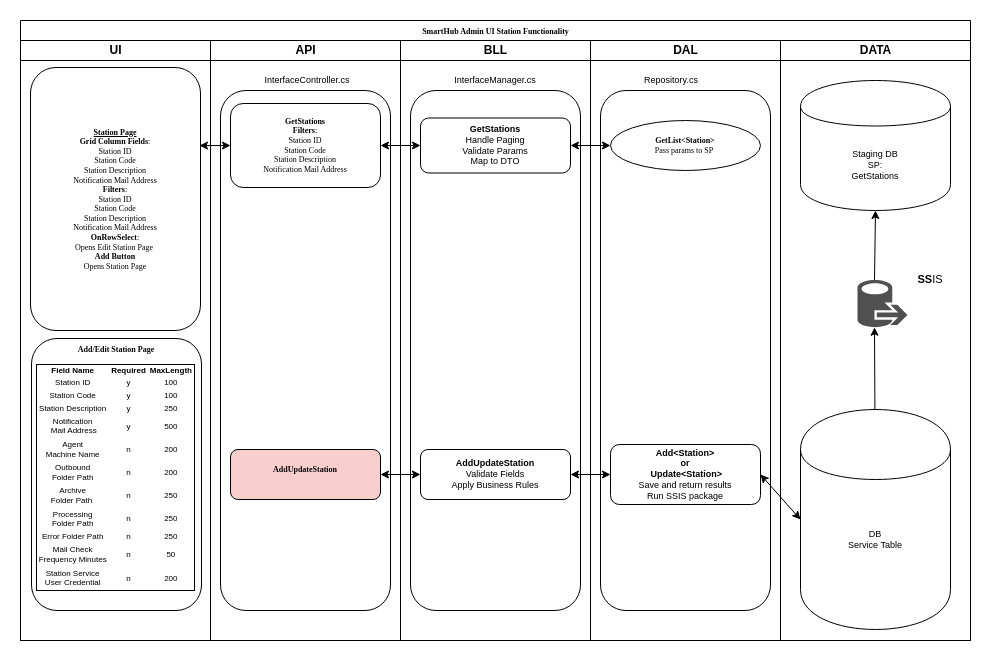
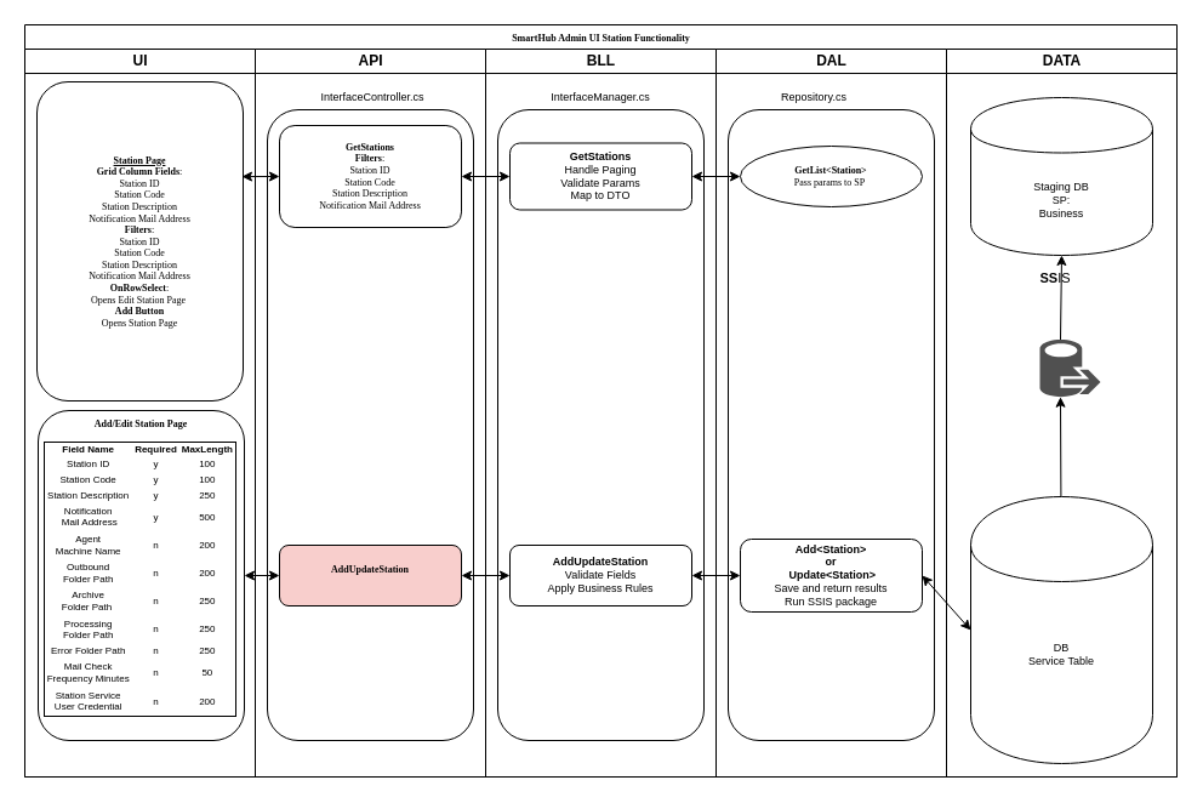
  <mxCell id="0" />
  <mxCell id="1" parent="0" />
  <mxCell id="2" value="SmartHub Admin UI Station Functionality" style="swimlane;html=1;childLayout=stackLayout;startSize=20;rounded=0;shadow=0;labelBackgroundColor=none;strokeColor=#000000;strokeWidth=1;fillColor=#ffffff;fontFamily=Verdana;fontSize=8;fontColor=#000000;align=center;verticalAlign=top;" parent="1" vertex="1"><mxGeometry x="20" y="20" width="950" height="620" as="geometry" /></mxCell>
  <mxCell id="3" value="UI" style="swimlane;html=1;startSize=20;" parent="2" vertex="1"><mxGeometry y="20" width="190" height="600" as="geometry" /></mxCell>
  <mxCell id="4" value="&lt;b&gt;&lt;u&gt;Station Page&lt;br&gt;&lt;/u&gt;Grid Column Fields&lt;/b&gt;:&lt;br&gt;Station ID&lt;br&gt;Station Code&lt;br&gt;Station Description&lt;br&gt;Notification Mail Address&lt;br&gt;&lt;b&gt;Filters&lt;/b&gt;:&lt;br&gt;Station ID&lt;br&gt;Station Code&lt;br&gt;Station Description&lt;br&gt;Notification Mail Address&lt;br&gt;&lt;b&gt;OnRowSelect&lt;/b&gt;:&lt;br&gt;Opens Edit Station Page&amp;nbsp;&lt;br&gt;&lt;b&gt;Add Button&lt;/b&gt;&lt;br&gt;Opens Station Page" style="rounded=1;whiteSpace=wrap;html=1;shadow=0;labelBackgroundColor=none;strokeColor=#000000;strokeWidth=1;fillColor=#ffffff;fontFamily=Verdana;fontSize=8;fontColor=#000000;align=center;" parent="3" vertex="1"><mxGeometry x="10" y="27" width="170" height="263" as="geometry" /></mxCell>
  <mxCell id="5" value="&lt;b&gt;Add/Edit Station Page&lt;/b&gt;&lt;br&gt;&lt;br&gt;&lt;br&gt;&lt;br&gt;&lt;br&gt;&lt;br&gt;&lt;br&gt;&lt;br&gt;&lt;br&gt;&lt;br&gt;&lt;br&gt;&lt;br&gt;&lt;br&gt;&lt;br&gt;&lt;br&gt;&lt;br&gt;&lt;br&gt;&lt;br&gt;&lt;br&gt;&lt;br&gt;&lt;br&gt;&lt;br&gt;&lt;br&gt;&lt;br&gt;" style="rounded=1;whiteSpace=wrap;html=1;shadow=0;labelBackgroundColor=none;strokeColor=#000000;strokeWidth=1;fillColor=#ffffff;fontFamily=Verdana;fontSize=8;fontColor=#000000;align=center;verticalAlign=top;" parent="3" vertex="1"><mxGeometry x="11" y="298" width="170" height="272" as="geometry" /></mxCell>
  <mxCell id="6" value="&lt;table border=&quot;0&quot; width=&quot;100%&quot; style=&quot;width: 100% ; height: 100% ; border-collapse: collapse&quot;&gt;&lt;tbody&gt;&lt;tr&gt;&lt;td&gt;&lt;b&gt;Field Name&lt;/b&gt;&lt;/td&gt;&lt;td&gt;&lt;b&gt;Required&lt;/b&gt;&lt;/td&gt;&lt;td&gt;&lt;b&gt;MaxLength&lt;/b&gt;&lt;/td&gt;&lt;/tr&gt;&lt;tr&gt;&lt;td&gt;Station ID&lt;/td&gt;&lt;td&gt;y&lt;/td&gt;&lt;td&gt;100&lt;/td&gt;&lt;/tr&gt;&lt;tr&gt;&lt;td&gt;Station Code&lt;/td&gt;&lt;td&gt;y&lt;/td&gt;&lt;td&gt;100&lt;/td&gt;&lt;/tr&gt;&lt;tr&gt;&lt;td&gt;Station Description&lt;/td&gt;&lt;td&gt;y&lt;/td&gt;&lt;td&gt;250&lt;/td&gt;&lt;/tr&gt;&lt;tr&gt;&lt;td&gt;Notification&lt;br&gt;&amp;nbsp;Mail Address&lt;/td&gt;&lt;td&gt;y&lt;/td&gt;&lt;td&gt;500&lt;/td&gt;&lt;/tr&gt;&lt;tr&gt;&lt;td&gt;Agent &lt;br&gt;Machine Name&lt;/td&gt;&lt;td&gt;n&lt;/td&gt;&lt;td&gt;200&lt;/td&gt;&lt;/tr&gt;&lt;tr&gt;&lt;td&gt;Outbound&lt;br&gt;Folder Path&lt;/td&gt;&lt;td&gt;n&lt;/td&gt;&lt;td&gt;200&lt;/td&gt;&lt;/tr&gt;&lt;tr&gt;&lt;td&gt;Archive&lt;br&gt;Folder Path&amp;nbsp;&lt;/td&gt;&lt;td&gt;n&lt;/td&gt;&lt;td&gt;250&lt;/td&gt;&lt;/tr&gt;&lt;tr&gt;&lt;td&gt;Processing&lt;br&gt;Folder Path&lt;/td&gt;&lt;td&gt;n&lt;/td&gt;&lt;td&gt;250&lt;/td&gt;&lt;/tr&gt;&lt;tr&gt;&lt;td&gt;Error Folder Path&lt;/td&gt;&lt;td&gt;n&lt;/td&gt;&lt;td&gt;250&lt;/td&gt;&lt;/tr&gt;&lt;tr&gt;&lt;td&gt;Mail Check&lt;br&gt;Frequency Minutes&lt;/td&gt;&lt;td&gt;n&lt;/td&gt;&lt;td&gt;50&lt;/td&gt;&lt;/tr&gt;&lt;tr&gt;&lt;td&gt;Station Service&lt;br&gt;User Credential&lt;/td&gt;&lt;td&gt;n&lt;/td&gt;&lt;td&gt;200&lt;/td&gt;&lt;/tr&gt;&lt;/tbody&gt;&lt;/table&gt;" style="text;html=1;strokeColor=#000000;fillColor=none;overflow=fill;fontSize=8;align=center;strokeWidth=1;" parent="3" vertex="1"><mxGeometry x="16" y="324" width="158" height="226" as="geometry" /></mxCell>
  <mxCell id="7" value="API" style="swimlane;html=1;startSize=20;" parent="2" vertex="1"><mxGeometry x="190" y="20" width="190" height="600" as="geometry" /></mxCell>
  <mxCell id="8" value="" style="rounded=1;whiteSpace=wrap;html=1;fontSize=9;align=center;" parent="7" vertex="1"><mxGeometry x="10" y="50" width="170" height="520" as="geometry" /></mxCell>
  <mxCell id="9" value="&lt;b&gt;GetStations&lt;br&gt;Filters&lt;/b&gt;:&lt;br&gt;Station ID&lt;br&gt;Station Code&lt;br&gt;Station Description&lt;br&gt;Notification Mail Address" style="rounded=1;whiteSpace=wrap;html=1;shadow=0;labelBackgroundColor=none;strokeColor=#000000;strokeWidth=1;fillColor=#ffffff;fontFamily=Verdana;fontSize=8;fontColor=#000000;align=center;" parent="7" vertex="1"><mxGeometry x="20" y="63" width="150" height="84" as="geometry" /></mxCell>
  <mxCell id="10" value="&lt;b&gt;AddUpdateStation&lt;br&gt;&amp;nbsp;&lt;/b&gt;" style="rounded=1;whiteSpace=wrap;html=1;shadow=0;labelBackgroundColor=none;strokeColor=#000000;strokeWidth=1;fillColor=#f8cecc;fontFamily=Verdana;fontSize=8;fontColor=#000000;align=center;verticalAlign=middle;" parent="7" vertex="1"><mxGeometry x="20" y="409" width="150" height="50" as="geometry" /></mxCell>
  <mxCell id="11" value="InterfaceController.cs" style="text;html=1;strokeColor=none;fillColor=none;align=center;verticalAlign=middle;whiteSpace=wrap;rounded=0;fontSize=9;" parent="7" vertex="1"><mxGeometry x="77" y="30" width="40" height="20" as="geometry" /></mxCell>
  <mxCell id="12" value="BLL" style="swimlane;html=1;startSize=20;" parent="2" vertex="1"><mxGeometry x="380" y="20" width="190" height="600" as="geometry" /></mxCell>
  <mxCell id="13" value="" style="rounded=1;whiteSpace=wrap;html=1;shadow=0;labelBackgroundColor=none;strokeColor=#000000;strokeWidth=1;fillColor=#ffffff;fontFamily=Verdana;fontSize=8;fontColor=#000000;align=center;" parent="12" vertex="1"><mxGeometry x="10" y="50" width="170" height="520" as="geometry" /></mxCell>
  <mxCell id="14" value="InterfaceManager.cs" style="text;html=1;strokeColor=none;fillColor=none;align=center;verticalAlign=middle;whiteSpace=wrap;rounded=0;fontSize=9;" parent="12" vertex="1"><mxGeometry x="75" y="30" width="40" height="20" as="geometry" /></mxCell>
  <mxCell id="15" value="&lt;b&gt;GetStations&lt;/b&gt;&lt;br&gt;Handle Paging&lt;br&gt;Validate Params&lt;br&gt;Map to DTO" style="rounded=1;whiteSpace=wrap;html=1;fontSize=9;align=center;" parent="12" vertex="1"><mxGeometry x="20" y="77.5" width="150" height="55" as="geometry" /></mxCell>
  <mxCell id="16" value="&lt;b&gt;AddUpdateStation&lt;/b&gt;&lt;br&gt;Validate Fields&lt;br&gt;Apply Business Rules" style="rounded=1;whiteSpace=wrap;html=1;fontSize=9;align=center;" parent="12" vertex="1"><mxGeometry x="20" y="409" width="150" height="50" as="geometry" /></mxCell>
  <mxCell id="17" value="DAL" style="swimlane;html=1;startSize=20;" parent="2" vertex="1"><mxGeometry x="570" y="20" width="190" height="600" as="geometry" /></mxCell>
  <mxCell id="18" value="" style="rounded=1;whiteSpace=wrap;html=1;fontSize=9;align=center;" parent="17" vertex="1"><mxGeometry x="10" y="50" width="170" height="520" as="geometry" /></mxCell>
  <mxCell id="19" value="&lt;b&gt;GetList&amp;lt;Station&amp;gt;&lt;br&gt;&lt;/b&gt;Pass params to SP&amp;nbsp;" style="ellipse;whiteSpace=wrap;html=1;shadow=0;labelBackgroundColor=none;strokeColor=#000000;strokeWidth=1;fillColor=#ffffff;fontFamily=Verdana;fontSize=8;fontColor=#000000;align=center;" parent="17" vertex="1"><mxGeometry x="20" y="80" width="150" height="50" as="geometry" /></mxCell>
  <mxCell id="20" value="&lt;b&gt;Add&amp;lt;Station&amp;gt; &lt;br&gt;or&lt;br&gt;&amp;nbsp;Update&amp;lt;Station&amp;gt;&lt;br&gt;&lt;/b&gt;Save and return results&lt;br&gt;Run SSIS package" style="rounded=1;whiteSpace=wrap;html=1;fontSize=9;align=center;" parent="17" vertex="1"><mxGeometry x="20" y="404" width="150" height="60" as="geometry" /></mxCell>
  <mxCell id="21" value="Repository.cs" style="text;html=1;strokeColor=none;fillColor=none;align=center;verticalAlign=middle;whiteSpace=wrap;rounded=0;fontSize=9;" parent="17" vertex="1"><mxGeometry x="61" y="30" width="40" height="20" as="geometry" /></mxCell>
  <mxCell id="22" value="" style="endArrow=classic;startArrow=classic;html=1;fontSize=9;entryX=0;entryY=0.5;entryDx=0;entryDy=0;exitX=0.994;exitY=0.297;exitDx=0;exitDy=0;exitPerimeter=0;" parent="2" source="4" target="9" edge="1"><mxGeometry width="50" height="50" relative="1" as="geometry"><mxPoint y="820" as="sourcePoint" /><mxPoint x="50" y="770" as="targetPoint" /></mxGeometry></mxCell>
  <mxCell id="23" value="" style="endArrow=classic;startArrow=classic;html=1;fontSize=9;exitX=1;exitY=0.5;exitDx=0;exitDy=0;entryX=0;entryY=0.5;entryDx=0;entryDy=0;" parent="2" source="10" target="16" edge="1"><mxGeometry width="50" height="50" relative="1" as="geometry"><mxPoint y="820" as="sourcePoint" /><mxPoint x="400" y="457" as="targetPoint" /></mxGeometry></mxCell>
  <mxCell id="24" value="" style="endArrow=classic;startArrow=classic;html=1;fontSize=9;exitX=1;exitY=0.5;exitDx=0;exitDy=0;entryX=0;entryY=0.5;entryDx=0;entryDy=0;" parent="2" source="16" target="20" edge="1"><mxGeometry width="50" height="50" relative="1" as="geometry"><mxPoint y="820" as="sourcePoint" /><mxPoint x="592" y="458" as="targetPoint" /></mxGeometry></mxCell>
+ <mxCell id="25" value="" style="endArrow=classic;startArrow=classic;html=1;fontSize=8;entryX=0;entryY=0.5;entryDx=0;entryDy=0;exitX=1;exitY=0.5;exitDx=0;exitDy=0;" parent="2" source="5" target="10" edge="1"><mxGeometry width="50" height="50" relative="1" as="geometry"><mxPoint y="650" as="sourcePoint" /><mxPoint x="50" y="600" as="targetPoint" /></mxGeometry></mxCell>
  <mxCell id="26" value="DATA" style="swimlane;html=1;startSize=20;align=center;" parent="2" vertex="1"><mxGeometry x="760" y="20" width="190" height="600" as="geometry" /></mxCell>
- <mxCell id="27" value="Staging DB&lt;br&gt;SP:&lt;br&gt;GetStations&lt;br&gt;" style="shape=cylinder;whiteSpace=wrap;html=1;boundedLbl=1;backgroundOutline=1;fontSize=9;align=center;" parent="26" vertex="1"><mxGeometry x="20" y="40" width="150" height="130" as="geometry" /></mxCell>
+ <mxCell id="27" value="Staging DB&lt;br&gt;SP:&lt;br&gt;Business&lt;br&gt;" style="shape=cylinder;whiteSpace=wrap;html=1;boundedLbl=1;backgroundOutline=1;fontSize=9;align=center;" parent="26" vertex="1"><mxGeometry x="20" y="40" width="150" height="130" as="geometry" /></mxCell>
  <mxCell id="28" value="DB&lt;br&gt;Service Table" style="shape=cylinder;whiteSpace=wrap;html=1;boundedLbl=1;backgroundOutline=1;fontSize=9;align=center;" parent="26" vertex="1"><mxGeometry x="20" y="369" width="150" height="220" as="geometry" /></mxCell>
  <mxCell id="29" value="" style="pointerEvents=1;shadow=0;dashed=0;html=1;strokeColor=none;labelPosition=center;verticalLabelPosition=bottom;verticalAlign=top;align=center;shape=mxgraph.mscae.intune.data_migration_wizard;fillColor=#505050;fontSize=9;" parent="26" vertex="1"><mxGeometry x="77" y="239" width="50" height="48" as="geometry" /></mxCell>
- <mxCell id="30" value="&lt;font style=&quot;font-size: 11px&quot;&gt;&lt;b&gt;SS&lt;/b&gt;IS&lt;/font&gt;" style="text;html=1;strokeColor=none;fillColor=none;align=center;verticalAlign=middle;whiteSpace=wrap;rounded=0;fontSize=9;" parent="26" vertex="1"><mxGeometry x="130" y="229" width="40" height="20" as="geometry" /></mxCell>
+ <mxCell id="30" value="&lt;font style=&quot;font-size: 11px&quot;&gt;&lt;b&gt;SS&lt;/b&gt;IS&lt;/font&gt;" style="text;html=1;strokeColor=none;fillColor=none;align=center;verticalAlign=middle;whiteSpace=wrap;rounded=0;fontSize=9;" parent="26" vertex="1"><mxGeometry x="70" y="179" width="40" height="20" as="geometry" /></mxCell>
  <mxCell id="31" value="" style="endArrow=classic;html=1;entryX=0.34;entryY=0.995;entryDx=0;entryDy=0;entryPerimeter=0;" edge="1" parent="26" source="28" target="29"><mxGeometry width="50" height="50" relative="1" as="geometry"><mxPoint x="-761" y="670" as="sourcePoint" /><mxPoint x="99" y="280" as="targetPoint" /></mxGeometry></mxCell>
  <mxCell id="32" value="" style="endArrow=classic;html=1;entryX=0.5;entryY=1;entryDx=0;entryDy=0;exitX=0.34;exitY=0.01;exitDx=0;exitDy=0;exitPerimeter=0;" edge="1" parent="26" source="29" target="27"><mxGeometry width="50" height="50" relative="1" as="geometry"><mxPoint x="-761" y="670" as="sourcePoint" /><mxPoint x="-711" y="620" as="targetPoint" /></mxGeometry></mxCell>
  <mxCell id="33" value="" style="endArrow=classic;startArrow=classic;html=1;entryX=0;entryY=0.5;entryDx=0;entryDy=0;exitX=1;exitY=0.5;exitDx=0;exitDy=0;" parent="2" source="20" target="28" edge="1"><mxGeometry width="50" height="50" relative="1" as="geometry"><mxPoint y="1250" as="sourcePoint" /><mxPoint x="50" y="1200" as="targetPoint" /></mxGeometry></mxCell>
  <mxCell id="34" value="" style="endArrow=classic;startArrow=classic;html=1;entryX=0;entryY=0.5;entryDx=0;entryDy=0;exitX=1;exitY=0.5;exitDx=0;exitDy=0;" parent="2" source="15" target="19" edge="1"><mxGeometry width="50" height="50" relative="1" as="geometry"><mxPoint y="1250" as="sourcePoint" /><mxPoint x="50" y="1200" as="targetPoint" /></mxGeometry></mxCell>
  <mxCell id="35" value="" style="endArrow=classic;startArrow=classic;html=1;entryX=0;entryY=0.5;entryDx=0;entryDy=0;exitX=1;exitY=0.5;exitDx=0;exitDy=0;" parent="2" source="9" target="15" edge="1"><mxGeometry width="50" height="50" relative="1" as="geometry"><mxPoint y="1250" as="sourcePoint" /><mxPoint x="50" y="1200" as="targetPoint" /></mxGeometry></mxCell>
